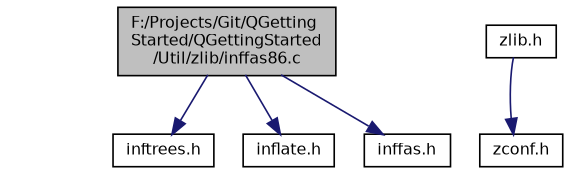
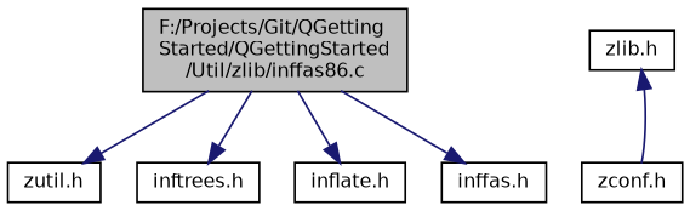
  digraph {
    node [color=black fillcolor=white fontname=Helvetica fontsize=10 shape=record style=filled]
    edge [color=midnightblue fontname=Helvetica fontsize=10 labelfontname=Helvetica labelfontsize=10 style=solid]
    n1 [fillcolor=grey75 fontcolor=black height=0.2 label="F:/Projects/Git/QGetting\lStarted/QGettingStarted\l/Util/zlib/inffas86.c" width=0.4]
+   n2 [height=0.2 label="zutil.h" width=0.4]
    n3 [height=0.2 label="inftrees.h" width=0.4]
    n4 [height=0.2 label="inflate.h" width=0.4]
    n5 [height=0.2 label="inffas.h" width=0.4]
    n6 [height=0.2 label="zlib.h" width=0.4]
    n7 [height=0.2 label="zconf.h" width=0.4]
+   n1 -> n2
    n1 -> n3
    n1 -> n4
    n1 -> n5
-   n6 -> n7
+   n7 -> n6
  }
